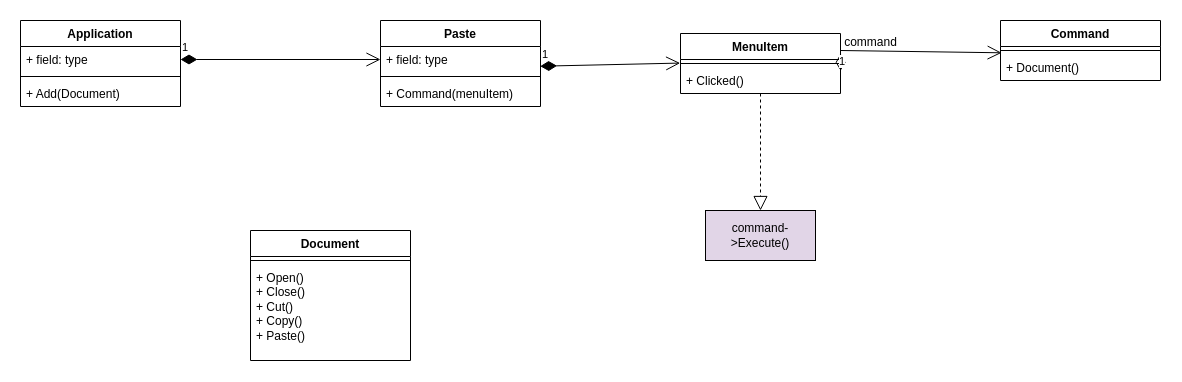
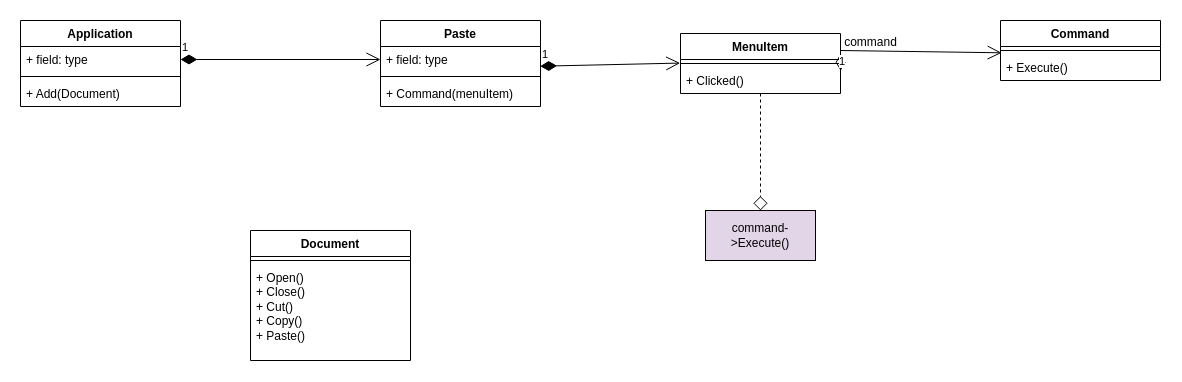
  <mxCell id="0" />
  <mxCell id="1" parent="0" />
  <mxCell id="2" value="Application" style="swimlane;fontStyle=1;align=center;verticalAlign=top;childLayout=stackLayout;horizontal=1;startSize=26;horizontalStack=0;resizeParent=1;resizeParentMax=0;resizeLast=0;collapsible=1;marginBottom=0;whiteSpace=wrap;html=1;" vertex="1" parent="1"><mxGeometry x="20" y="20" width="160" height="86" as="geometry" /></mxCell>
  <mxCell id="3" value="+ field: type" style="text;strokeColor=none;fillColor=none;align=left;verticalAlign=top;spacingLeft=4;spacingRight=4;overflow=hidden;rotatable=0;points=[[0,0.5],[1,0.5]];portConstraint=eastwest;whiteSpace=wrap;html=1;" vertex="1" parent="2"><mxGeometry y="26" width="160" height="26" as="geometry" /></mxCell>
  <mxCell id="4" value="" style="line;strokeWidth=1;fillColor=none;align=left;verticalAlign=middle;spacingTop=-1;spacingLeft=3;spacingRight=3;rotatable=0;labelPosition=right;points=[];portConstraint=eastwest;strokeColor=inherit;" vertex="1" parent="2"><mxGeometry y="52" width="160" height="8" as="geometry" /></mxCell>
  <mxCell id="5" value="+ Add(Document)" style="text;strokeColor=none;fillColor=none;align=left;verticalAlign=top;spacingLeft=4;spacingRight=4;overflow=hidden;rotatable=0;points=[[0,0.5],[1,0.5]];portConstraint=eastwest;whiteSpace=wrap;html=1;" vertex="1" parent="2"><mxGeometry y="60" width="160" height="26" as="geometry" /></mxCell>
  <mxCell id="6" value="Paste&lt;br&gt;" style="swimlane;fontStyle=1;align=center;verticalAlign=top;childLayout=stackLayout;horizontal=1;startSize=26;horizontalStack=0;resizeParent=1;resizeParentMax=0;resizeLast=0;collapsible=1;marginBottom=0;whiteSpace=wrap;html=1;" vertex="1" parent="1"><mxGeometry x="380" y="20" width="160" height="86" as="geometry" /></mxCell>
  <mxCell id="7" value="+ field: type" style="text;strokeColor=none;fillColor=none;align=left;verticalAlign=top;spacingLeft=4;spacingRight=4;overflow=hidden;rotatable=0;points=[[0,0.5],[1,0.5]];portConstraint=eastwest;whiteSpace=wrap;html=1;" vertex="1" parent="6"><mxGeometry y="26" width="160" height="26" as="geometry" /></mxCell>
  <mxCell id="8" value="" style="line;strokeWidth=1;fillColor=none;align=left;verticalAlign=middle;spacingTop=-1;spacingLeft=3;spacingRight=3;rotatable=0;labelPosition=right;points=[];portConstraint=eastwest;strokeColor=inherit;" vertex="1" parent="6"><mxGeometry y="52" width="160" height="8" as="geometry" /></mxCell>
  <mxCell id="9" value="+ Command(menuItem)" style="text;strokeColor=none;fillColor=none;align=left;verticalAlign=top;spacingLeft=4;spacingRight=4;overflow=hidden;rotatable=0;points=[[0,0.5],[1,0.5]];portConstraint=eastwest;whiteSpace=wrap;html=1;" vertex="1" parent="6"><mxGeometry y="60" width="160" height="26" as="geometry" /></mxCell>
  <mxCell id="10" value="MenuItem" style="swimlane;fontStyle=1;align=center;verticalAlign=top;childLayout=stackLayout;horizontal=1;startSize=26;horizontalStack=0;resizeParent=1;resizeParentMax=0;resizeLast=0;collapsible=1;marginBottom=0;whiteSpace=wrap;html=1;" vertex="1" parent="1"><mxGeometry x="680" y="33" width="160" height="60" as="geometry" /></mxCell>
  <mxCell id="11" value="" style="line;strokeWidth=1;fillColor=none;align=left;verticalAlign=middle;spacingTop=-1;spacingLeft=3;spacingRight=3;rotatable=0;labelPosition=right;points=[];portConstraint=eastwest;strokeColor=inherit;" vertex="1" parent="10"><mxGeometry y="26" width="160" height="8" as="geometry" /></mxCell>
  <mxCell id="12" value="+ Clicked()" style="text;strokeColor=none;fillColor=none;align=left;verticalAlign=top;spacingLeft=4;spacingRight=4;overflow=hidden;rotatable=0;points=[[0,0.5],[1,0.5]];portConstraint=eastwest;whiteSpace=wrap;html=1;" vertex="1" parent="10"><mxGeometry y="34" width="160" height="26" as="geometry" /></mxCell>
  <mxCell id="13" value="Command" style="swimlane;fontStyle=1;align=center;verticalAlign=top;childLayout=stackLayout;horizontal=1;startSize=26;horizontalStack=0;resizeParent=1;resizeParentMax=0;resizeLast=0;collapsible=1;marginBottom=0;whiteSpace=wrap;html=1;" vertex="1" parent="1"><mxGeometry x="1000" y="20" width="160" height="60" as="geometry" /></mxCell>
  <mxCell id="14" value="" style="line;strokeWidth=1;fillColor=none;align=left;verticalAlign=middle;spacingTop=-1;spacingLeft=3;spacingRight=3;rotatable=0;labelPosition=right;points=[];portConstraint=eastwest;strokeColor=inherit;" vertex="1" parent="13"><mxGeometry y="26" width="160" height="8" as="geometry" /></mxCell>
- <mxCell id="15" value="+ Document()" style="text;strokeColor=none;fillColor=none;align=left;verticalAlign=top;spacingLeft=4;spacingRight=4;overflow=hidden;rotatable=0;points=[[0,0.5],[1,0.5]];portConstraint=eastwest;whiteSpace=wrap;html=1;" vertex="1" parent="13"><mxGeometry y="34" width="160" height="26" as="geometry" /></mxCell>
+ <mxCell id="15" value="+ Execute()" style="text;strokeColor=none;fillColor=none;align=left;verticalAlign=top;spacingLeft=4;spacingRight=4;overflow=hidden;rotatable=0;points=[[0,0.5],[1,0.5]];portConstraint=eastwest;whiteSpace=wrap;html=1;" vertex="1" parent="13"><mxGeometry y="34" width="160" height="26" as="geometry" /></mxCell>
  <mxCell id="16" value="1" style="endArrow=open;html=1;endSize=12;startArrow=diamondThin;startSize=14;startFill=0;align=left;verticalAlign=bottom;rounded=0;entryX=0.007;entryY=-0.066;entryDx=0;entryDy=0;entryPerimeter=0;exitX=1.001;exitY=0.665;exitDx=0;exitDy=0;exitPerimeter=0;" edge="1" parent="1" target="15"><mxGeometry x="-1" y="3" relative="1" as="geometry"><mxPoint x="840.16" y="70.29" as="sourcePoint" /><mxPoint x="930" y="230" as="targetPoint" /><Array as="points"><mxPoint x="840" y="50" /></Array></mxGeometry></mxCell>
- <mxCell id="17" value="" style="endArrow=block;dashed=1;endFill=0;endSize=12;html=1;rounded=0;" edge="1" parent="1" source="12" target="18"><mxGeometry width="160" relative="1" as="geometry"><mxPoint x="850" y="270" as="sourcePoint" /><mxPoint x="800" y="230" as="targetPoint" /></mxGeometry></mxCell>
+ <mxCell id="17" value="" style="endArrow=diamond;dashed=1;endFill=0;endSize=12;html=1;rounded=0;" edge="1" parent="1" source="12" target="18"><mxGeometry width="160" relative="1" as="geometry"><mxPoint x="850" y="270" as="sourcePoint" /><mxPoint x="800" y="230" as="targetPoint" /></mxGeometry></mxCell>
  <mxCell id="18" value="command-&amp;gt;Execute()" style="html=1;whiteSpace=wrap;fillColor=#e1d5e7;" vertex="1" parent="1"><mxGeometry x="705" y="210" width="110" height="50" as="geometry" /></mxCell>
  <mxCell id="19" value="command" style="text;html=1;align=center;verticalAlign=middle;resizable=0;points=[];autosize=1;strokeColor=none;fillColor=none;" vertex="1" parent="1"><mxGeometry x="830" y="27" width="80" height="30" as="geometry" /></mxCell>
  <mxCell id="20" value="1" style="endArrow=open;html=1;endSize=12;startArrow=diamondThin;startSize=14;startFill=1;align=left;verticalAlign=bottom;rounded=0;entryX=-0.002;entryY=-0.17;entryDx=0;entryDy=0;entryPerimeter=0;exitX=0.998;exitY=0.758;exitDx=0;exitDy=0;exitPerimeter=0;" edge="1" parent="1" source="7" target="12"><mxGeometry x="-1" y="3" relative="1" as="geometry"><mxPoint x="500" y="220" as="sourcePoint" /><mxPoint x="660" y="220" as="targetPoint" /></mxGeometry></mxCell>
  <mxCell id="21" value="1" style="endArrow=open;html=1;endSize=12;startArrow=diamondThin;startSize=14;startFill=1;align=left;verticalAlign=bottom;rounded=0;" edge="1" parent="1" source="3" target="7"><mxGeometry x="-1" y="3" relative="1" as="geometry"><mxPoint x="390" y="220" as="sourcePoint" /><mxPoint x="550" y="220" as="targetPoint" /></mxGeometry></mxCell>
  <mxCell id="22" value="Document" style="swimlane;fontStyle=1;align=center;verticalAlign=top;childLayout=stackLayout;horizontal=1;startSize=26;horizontalStack=0;resizeParent=1;resizeParentMax=0;resizeLast=0;collapsible=1;marginBottom=0;whiteSpace=wrap;html=1;" vertex="1" parent="1"><mxGeometry x="250" y="230" width="160" height="130" as="geometry" /></mxCell>
  <mxCell id="23" value="" style="line;strokeWidth=1;fillColor=none;align=left;verticalAlign=middle;spacingTop=-1;spacingLeft=3;spacingRight=3;rotatable=0;labelPosition=right;points=[];portConstraint=eastwest;strokeColor=inherit;" vertex="1" parent="22"><mxGeometry y="26" width="160" height="8" as="geometry" /></mxCell>
  <mxCell id="24" value="+ Open()&lt;br&gt;+ Close()&lt;br&gt;+ Cut()&lt;br&gt;+ Copy()&lt;br&gt;+ Paste()" style="text;strokeColor=none;fillColor=none;align=left;verticalAlign=top;spacingLeft=4;spacingRight=4;overflow=hidden;rotatable=0;points=[[0,0.5],[1,0.5]];portConstraint=eastwest;whiteSpace=wrap;html=1;" vertex="1" parent="22"><mxGeometry y="34" width="160" height="96" as="geometry" /></mxCell>
